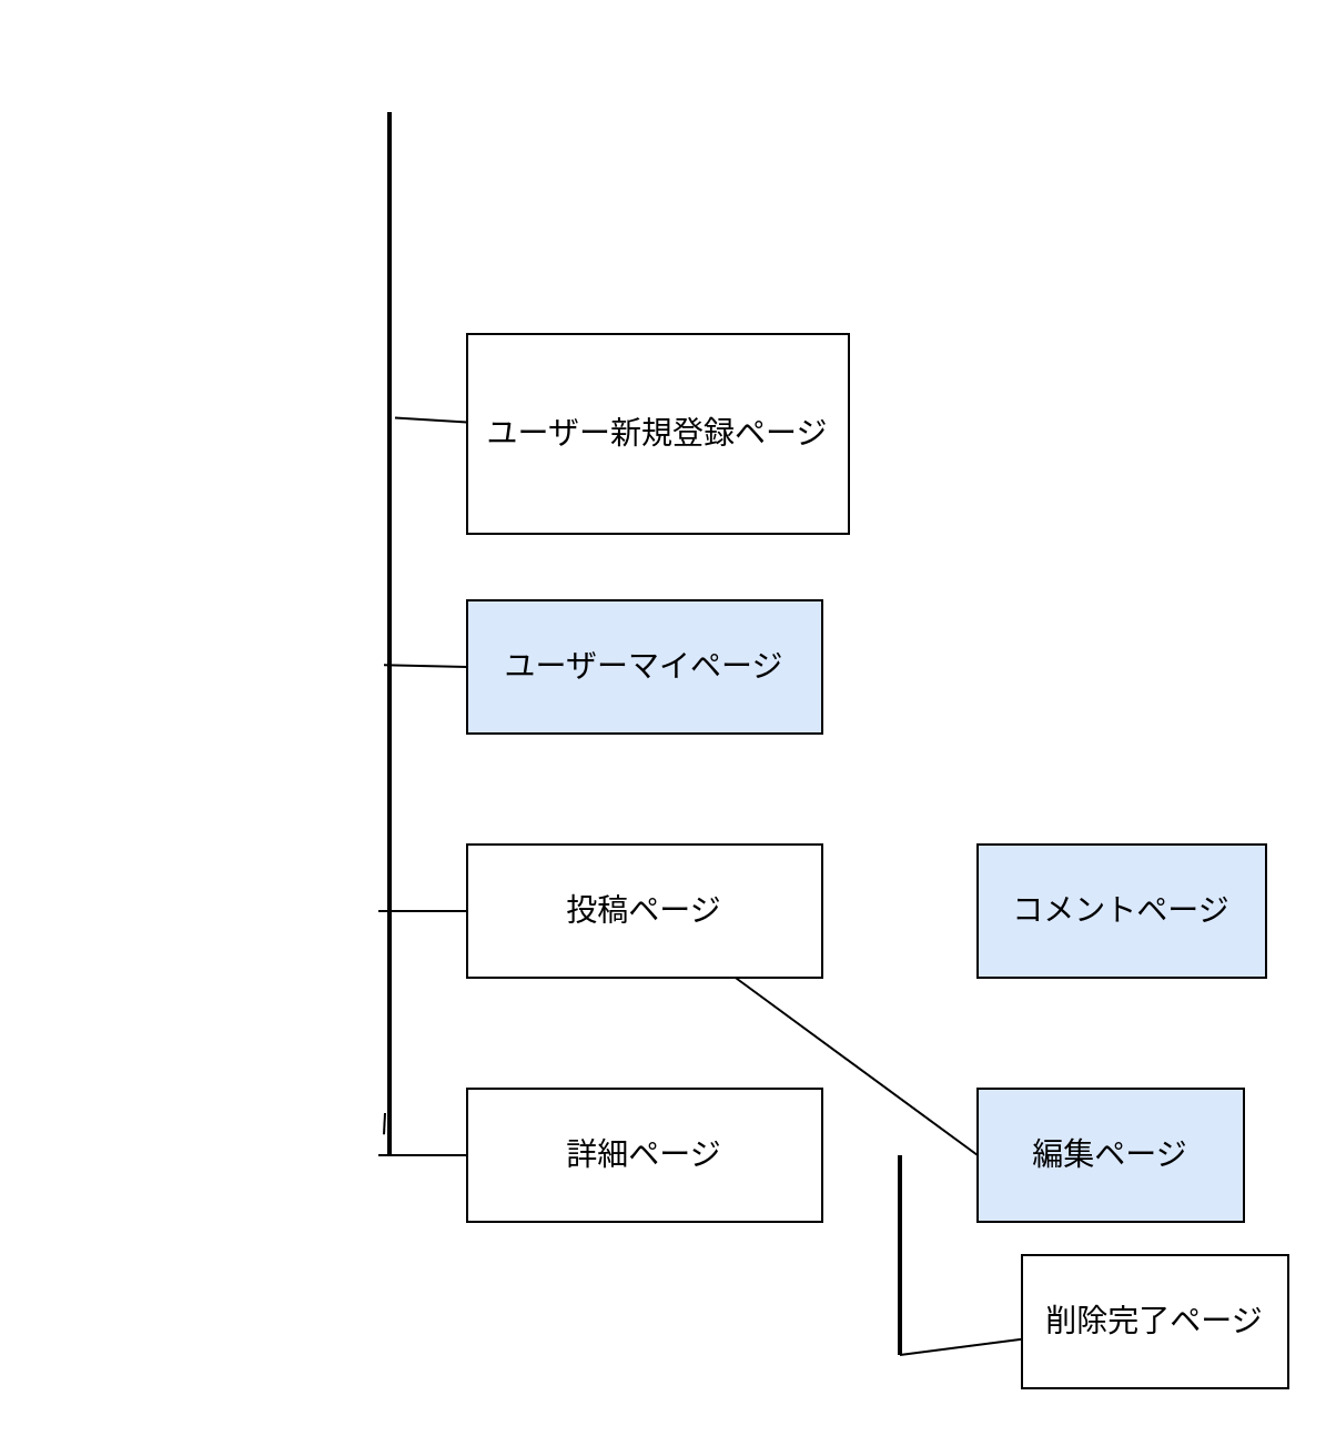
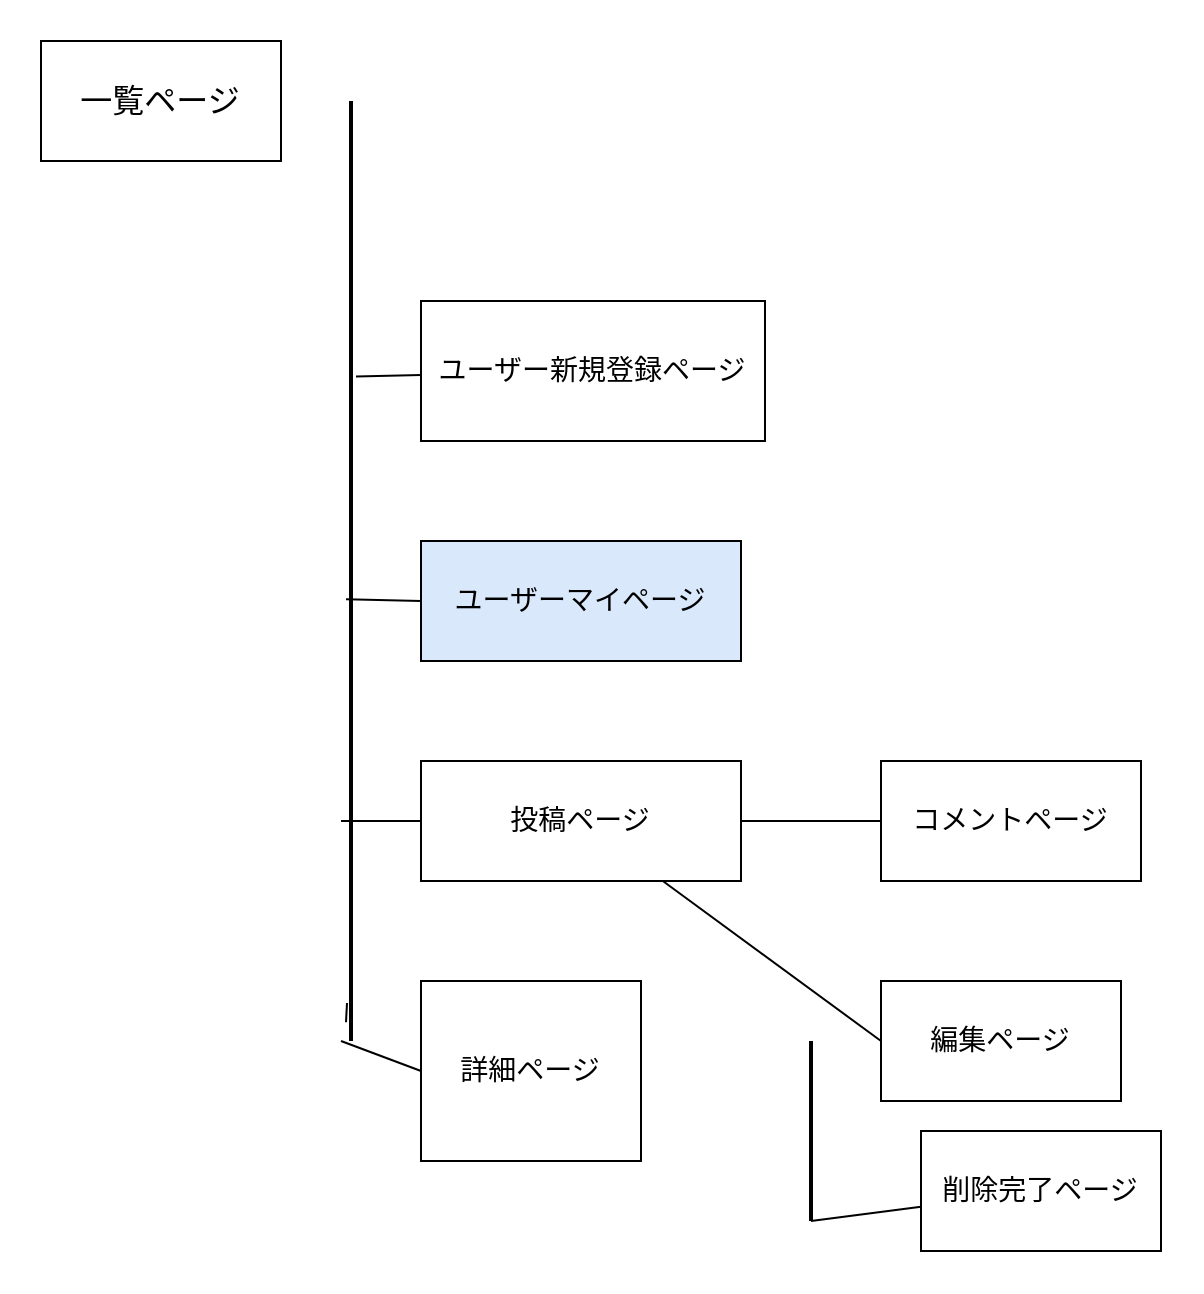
  <mxCell id="0" />
  <mxCell id="1" parent="0" />
+ <mxCell id="2" value="一覧ページ" style="rounded=0;whiteSpace=wrap;html=1;fontSize=16;" vertex="1" parent="1"><mxGeometry x="20" y="20" width="120" height="60" as="geometry" /></mxCell>
  <mxCell id="3" style="edgeStyle=none;html=1;entryX=0.293;entryY=0.25;entryDx=0;entryDy=0;entryPerimeter=0;fontSize=14;endArrow=none;endFill=0;" edge="1" parent="1" source="4" target="11"><mxGeometry relative="1" as="geometry" /></mxCell>
- <mxCell id="4" value="ユーザー新規登録ページ" style="rounded=0;whiteSpace=wrap;html=1;fontSize=14;" vertex="1" parent="1"><mxGeometry x="210" y="150" width="172" height="90" as="geometry" /></mxCell>
+ <mxCell id="4" value="ユーザー新規登録ページ" style="rounded=0;whiteSpace=wrap;html=1;fontSize=14;" vertex="1" parent="1"><mxGeometry x="210" y="150" width="172" height="70" as="geometry" /></mxCell>
  <mxCell id="5" style="edgeStyle=none;html=1;exitX=0;exitY=0.5;exitDx=0;exitDy=0;entryX=0.53;entryY=0.75;entryDx=0;entryDy=0;entryPerimeter=0;fontSize=14;endArrow=none;endFill=0;targetPerimeterSpacing=0;" edge="1" parent="1" source="6" target="11"><mxGeometry relative="1" as="geometry" /></mxCell>
  <mxCell id="6" value="ユーザーマイページ" style="rounded=0;whiteSpace=wrap;html=1;fontSize=14;fillColor=#dae8fc;" vertex="1" parent="1"><mxGeometry x="210" y="270" width="160" height="60" as="geometry" /></mxCell>
  <mxCell id="7" style="edgeStyle=none;html=1;fontSize=14;endArrow=none;endFill=0;" edge="1" parent="1" source="8"><mxGeometry relative="1" as="geometry"><mxPoint x="170" y="410" as="targetPoint" /></mxGeometry></mxCell>
  <mxCell id="8" value="投稿ページ" style="rounded=0;whiteSpace=wrap;html=1;fontSize=14;" vertex="1" parent="1"><mxGeometry x="210" y="380" width="160" height="60" as="geometry" /></mxCell>
  <mxCell id="9" style="edgeStyle=none;html=1;exitX=0;exitY=0.5;exitDx=0;exitDy=0;fontSize=14;endArrow=none;endFill=0;endSize=6;" edge="1" parent="1" source="10"><mxGeometry relative="1" as="geometry"><mxPoint x="170" y="520" as="targetPoint" /></mxGeometry></mxCell>
- <mxCell id="10" value="詳細ページ" style="rounded=0;whiteSpace=wrap;html=1;fontSize=14;" vertex="1" parent="1"><mxGeometry x="210" y="490" width="160" height="60" as="geometry" /></mxCell>
+ <mxCell id="10" value="詳細ページ" style="rounded=0;whiteSpace=wrap;html=1;fontSize=14;" vertex="1" parent="1"><mxGeometry x="210" y="490" width="110" height="90" as="geometry" /></mxCell>
  <mxCell id="11" value="" style="line;strokeWidth=2;direction=south;html=1;fontSize=14;" vertex="1" parent="1"><mxGeometry x="170" y="50" width="10" height="470" as="geometry" /></mxCell>
  <mxCell id="12" style="edgeStyle=none;html=1;entryX=0.98;entryY=0.75;entryDx=0;entryDy=0;entryPerimeter=0;fontSize=14;endArrow=none;endFill=0;endSize=6;" edge="1" parent="1" target="11"><mxGeometry relative="1" as="geometry"><mxPoint x="173" y="501" as="sourcePoint" /></mxGeometry></mxCell>
- <mxCell id="14" value="コメントページ" style="rounded=0;whiteSpace=wrap;html=1;fontSize=14;fillColor=#dae8fc;" vertex="1" parent="1"><mxGeometry x="440" y="380" width="130" height="60" as="geometry" /></mxCell>
+ <mxCell id="13" style="edgeStyle=none;html=1;fontSize=14;endArrow=none;endFill=0;endSize=6;targetPerimeterSpacing=0;entryX=1;entryY=0.5;entryDx=0;entryDy=0;" edge="1" parent="1" source="14" target="8"><mxGeometry relative="1" as="geometry"><mxPoint x="380" y="410" as="targetPoint" /></mxGeometry></mxCell>
+ <mxCell id="14" value="コメントページ" style="rounded=0;whiteSpace=wrap;html=1;fontSize=14;" vertex="1" parent="1"><mxGeometry x="440" y="380" width="130" height="60" as="geometry" /></mxCell>
  <mxCell id="15" style="edgeStyle=none;html=1;exitX=0;exitY=0.5;exitDx=0;exitDy=0;fontSize=14;endArrow=none;endFill=0;endSize=6;targetPerimeterSpacing=0;" edge="1" parent="1" source="16" target="8"><mxGeometry relative="1" as="geometry" /></mxCell>
- <mxCell id="16" value="編集ページ" style="rounded=0;whiteSpace=wrap;html=1;fontSize=14;fillColor=#dae8fc;" vertex="1" parent="1"><mxGeometry x="440" y="490" width="120" height="60" as="geometry" /></mxCell>
+ <mxCell id="16" value="編集ページ" style="rounded=0;whiteSpace=wrap;html=1;fontSize=14;" vertex="1" parent="1"><mxGeometry x="440" y="490" width="120" height="60" as="geometry" /></mxCell>
  <mxCell id="17" style="edgeStyle=none;html=1;entryX=1;entryY=0.5;entryDx=0;entryDy=0;entryPerimeter=0;fontSize=14;endArrow=none;endFill=0;endSize=6;targetPerimeterSpacing=0;" edge="1" parent="1" source="18" target="19"><mxGeometry relative="1" as="geometry" /></mxCell>
  <mxCell id="18" value="削除完了ページ" style="rounded=0;whiteSpace=wrap;html=1;fontSize=14;" vertex="1" parent="1"><mxGeometry x="460" y="565" width="120" height="60" as="geometry" /></mxCell>
  <mxCell id="19" value="" style="line;strokeWidth=2;direction=south;html=1;fontSize=14;" vertex="1" parent="1"><mxGeometry x="400" y="520" width="10" height="90" as="geometry" /></mxCell>
